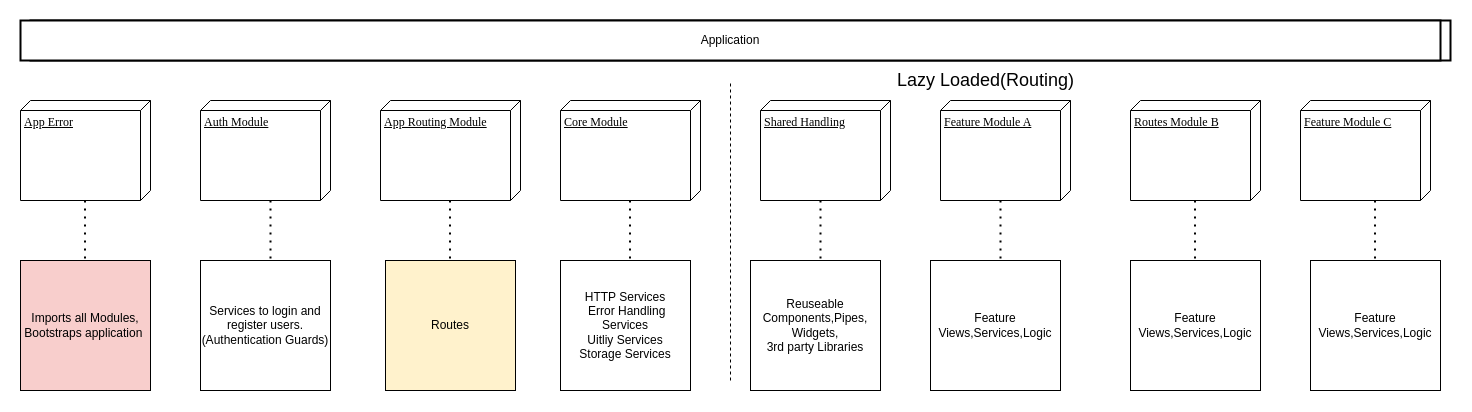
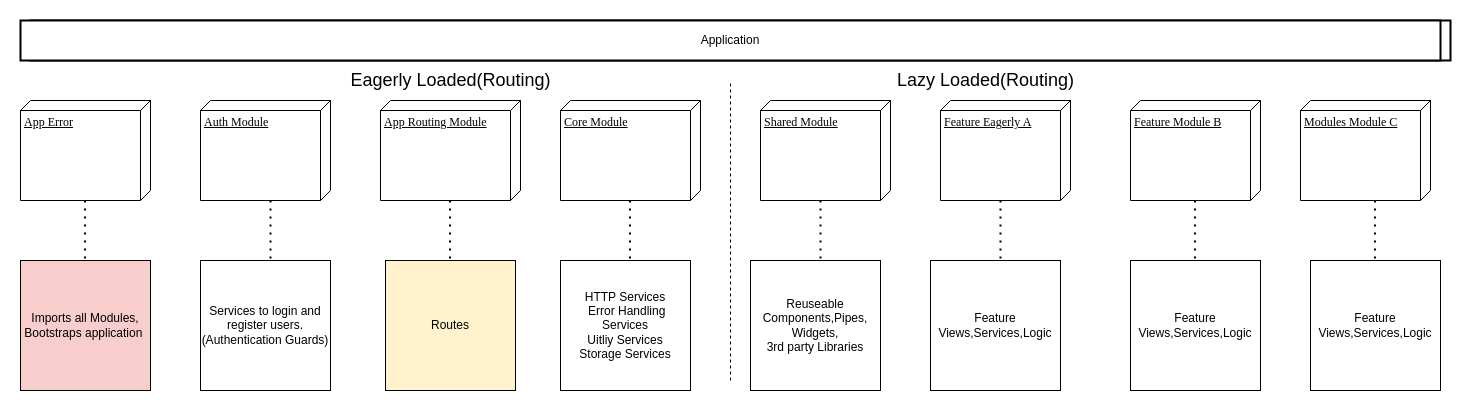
  <mxCell id="0" />
  <mxCell id="1" parent="0" />
  <mxCell id="2" value="App Error" parent="1" vertex="1" style="verticalAlign=top;align=left;spacingTop=8;spacingLeft=2;spacingRight=12;shape=cube;size=10;direction=south;fontStyle=4;html=1;rounded=0;shadow=0;comic=0;labelBackgroundColor=none;strokeWidth=1;fontFamily=Verdana;fontSize=12"><mxGeometry as="geometry" height="100" width="130" y="100" x="20" /></mxCell>
  <mxCell id="3" value="App Routing Module" parent="1" vertex="1" style="verticalAlign=top;align=left;spacingTop=8;spacingLeft=2;spacingRight=12;shape=cube;size=10;direction=south;fontStyle=4;html=1;rounded=0;shadow=0;comic=0;labelBackgroundColor=none;strokeWidth=1;fontFamily=Verdana;fontSize=12"><mxGeometry as="geometry" height="100" width="140" y="100" x="380" /></mxCell>
  <mxCell id="4" value="Core Module&lt;br&gt;" parent="1" vertex="1" style="verticalAlign=top;align=left;spacingTop=8;spacingLeft=2;spacingRight=12;shape=cube;size=10;direction=south;fontStyle=4;html=1;rounded=0;shadow=0;comic=0;labelBackgroundColor=none;strokeWidth=1;fontFamily=Verdana;fontSize=12"><mxGeometry as="geometry" height="100" width="140" y="100" x="560" /></mxCell>
  <mxCell id="5" value="Application" parent="1" vertex="1" style="rounded=0;whiteSpace=wrap;html=1;strokeWidth=2;"><mxGeometry as="geometry" height="40" width="1420" y="20" x="30" /></mxCell>
+ <mxCell id="6" value="&lt;font style=&quot;font-size: 18px&quot;&gt;Eagerly Loaded(Routing)&lt;/font&gt;" parent="1" vertex="1" style="text;html=1;align=center;verticalAlign=middle;resizable=0;points=[];autosize=1;strokeWidth=1;"><mxGeometry as="geometry" height="20" width="220" y="70" x="340" /></mxCell>
  <mxCell id="7" value="" parent="1" style="endArrow=none;dashed=1;html=1;" edge="1"><mxGeometry as="geometry" height="50" width="50" relative="1"><mxPoint as="sourcePoint" y="380" x="730" /><mxPoint as="targetPoint" y="80" x="730" /></mxGeometry></mxCell>
- <mxCell id="8" value="Shared Handling" parent="1" vertex="1" style="verticalAlign=top;align=left;spacingTop=8;spacingLeft=2;spacingRight=12;shape=cube;size=10;direction=south;fontStyle=4;html=1;rounded=0;shadow=0;comic=0;labelBackgroundColor=none;strokeWidth=1;fontFamily=Verdana;fontSize=12"><mxGeometry as="geometry" height="100" width="130" y="100" x="760" /></mxCell>
- <mxCell id="9" value="Feature Module A" parent="1" vertex="1" style="verticalAlign=top;align=left;spacingTop=8;spacingLeft=2;spacingRight=12;shape=cube;size=10;direction=south;fontStyle=4;html=1;rounded=0;shadow=0;comic=0;labelBackgroundColor=none;strokeWidth=1;fontFamily=Verdana;fontSize=12"><mxGeometry as="geometry" height="100" width="130" y="100" x="940" /></mxCell>
- <mxCell id="10" value="Routes Module B" parent="1" vertex="1" style="verticalAlign=top;align=left;spacingTop=8;spacingLeft=2;spacingRight=12;shape=cube;size=10;direction=south;fontStyle=4;html=1;rounded=0;shadow=0;comic=0;labelBackgroundColor=none;strokeWidth=1;fontFamily=Verdana;fontSize=12"><mxGeometry as="geometry" height="100" width="130" y="100" x="1130" /></mxCell>
- <mxCell id="11" value="Feature Module C" parent="1" vertex="1" style="verticalAlign=top;align=left;spacingTop=8;spacingLeft=2;spacingRight=12;shape=cube;size=10;direction=south;fontStyle=4;html=1;rounded=0;shadow=0;comic=0;labelBackgroundColor=none;strokeWidth=1;fontFamily=Verdana;fontSize=12"><mxGeometry as="geometry" height="100" width="130" y="100" x="1300" /></mxCell>
+ <mxCell id="8" value="Shared Module" parent="1" vertex="1" style="verticalAlign=top;align=left;spacingTop=8;spacingLeft=2;spacingRight=12;shape=cube;size=10;direction=south;fontStyle=4;html=1;rounded=0;shadow=0;comic=0;labelBackgroundColor=none;strokeWidth=1;fontFamily=Verdana;fontSize=12"><mxGeometry as="geometry" height="100" width="130" y="100" x="760" /></mxCell>
+ <mxCell id="9" value="Feature Eagerly A" parent="1" vertex="1" style="verticalAlign=top;align=left;spacingTop=8;spacingLeft=2;spacingRight=12;shape=cube;size=10;direction=south;fontStyle=4;html=1;rounded=0;shadow=0;comic=0;labelBackgroundColor=none;strokeWidth=1;fontFamily=Verdana;fontSize=12"><mxGeometry as="geometry" height="100" width="130" y="100" x="940" /></mxCell>
+ <mxCell id="10" value="Feature Module B" parent="1" vertex="1" style="verticalAlign=top;align=left;spacingTop=8;spacingLeft=2;spacingRight=12;shape=cube;size=10;direction=south;fontStyle=4;html=1;rounded=0;shadow=0;comic=0;labelBackgroundColor=none;strokeWidth=1;fontFamily=Verdana;fontSize=12"><mxGeometry as="geometry" height="100" width="130" y="100" x="1130" /></mxCell>
+ <mxCell id="11" value="Modules Module C" parent="1" vertex="1" style="verticalAlign=top;align=left;spacingTop=8;spacingLeft=2;spacingRight=12;shape=cube;size=10;direction=south;fontStyle=4;html=1;rounded=0;shadow=0;comic=0;labelBackgroundColor=none;strokeWidth=1;fontFamily=Verdana;fontSize=12"><mxGeometry as="geometry" height="100" width="130" y="100" x="1300" /></mxCell>
  <mxCell id="12" value="&lt;font size=&quot;4&quot;&gt;Lazy Loaded(Routing)&lt;/font&gt;" parent="1" vertex="1" style="text;html=1;align=center;verticalAlign=middle;resizable=0;points=[];autosize=1;"><mxGeometry x="890" y="70" as="geometry" height="20" width="190" /></mxCell>
  <mxCell id="13" value="HTTP Services&lt;br&gt;&amp;nbsp;Error Handling Services&lt;br&gt;Uitliy Services&lt;br&gt;Storage Services" parent="1" vertex="1" style="whiteSpace=wrap;html=1;aspect=fixed;"><mxGeometry as="geometry" height="130" width="130" y="260" x="560" /></mxCell>
  <mxCell id="14" value="" parent="1" style="endArrow=none;dashed=1;html=1;dashPattern=1 3;strokeWidth=2;" edge="1"><mxGeometry as="geometry" height="50" width="50" relative="1"><mxPoint as="sourcePoint" y="200" x="629.5" /><mxPoint as="targetPoint" y="260" x="629.5" /><Array as="points"><mxPoint y="240" x="629.5" /></Array></mxGeometry></mxCell>
  <mxCell id="15" value="Auth Module" parent="1" vertex="1" style="verticalAlign=top;align=left;spacingTop=8;spacingLeft=2;spacingRight=12;shape=cube;size=10;direction=south;fontStyle=4;html=1;rounded=0;shadow=0;comic=0;labelBackgroundColor=none;strokeWidth=1;fontFamily=Verdana;fontSize=12"><mxGeometry as="geometry" height="100" width="130" y="100" x="200" /></mxCell>
  <mxCell id="16" value="" parent="1" style="endArrow=none;dashed=1;html=1;dashPattern=1 3;strokeWidth=2;" edge="1"><mxGeometry as="geometry" height="50" width="50" relative="1"><mxPoint as="sourcePoint" y="200" x="820" /><mxPoint as="targetPoint" y="260" x="820" /><Array as="points"><mxPoint y="240" x="820" /></Array></mxGeometry></mxCell>
  <mxCell id="17" value="Reuseable Components,Pipes,&lt;br&gt;Widgets,&lt;br&gt;3rd party Libraries" parent="1" vertex="1" style="whiteSpace=wrap;html=1;aspect=fixed;"><mxGeometry as="geometry" height="130" width="130" y="260" x="750" /></mxCell>
  <mxCell id="18" value="" parent="1" style="endArrow=none;dashed=1;html=1;dashPattern=1 3;strokeWidth=2;" edge="1"><mxGeometry as="geometry" height="50" width="50" relative="1"><mxPoint as="sourcePoint" y="200" x="1000" /><mxPoint as="targetPoint" y="260" x="1000" /><Array as="points"><mxPoint y="240" x="1000" /></Array></mxGeometry></mxCell>
  <mxCell id="19" value="Feature Views,Services,Logic" parent="1" vertex="1" style="whiteSpace=wrap;html=1;aspect=fixed;"><mxGeometry as="geometry" height="130" width="130" y="260" x="930" /></mxCell>
  <mxCell id="20" value="Feature Views,Services,Logic" parent="1" vertex="1" style="whiteSpace=wrap;html=1;aspect=fixed;"><mxGeometry as="geometry" height="130" width="130" y="260" x="1130" /></mxCell>
  <mxCell id="21" value="" parent="1" style="endArrow=none;dashed=1;html=1;dashPattern=1 3;strokeWidth=2;" edge="1"><mxGeometry as="geometry" height="50" width="50" relative="1"><mxPoint as="sourcePoint" y="200" x="1194.5" /><mxPoint as="targetPoint" y="260" x="1194.5" /><Array as="points"><mxPoint y="240" x="1194.5" /></Array></mxGeometry></mxCell>
  <mxCell id="22" value="" parent="1" style="endArrow=none;dashed=1;html=1;dashPattern=1 3;strokeWidth=2;" edge="1"><mxGeometry as="geometry" height="50" width="50" relative="1"><mxPoint as="sourcePoint" y="200" x="449.5" /><mxPoint as="targetPoint" y="260" x="449.5" /><Array as="points"><mxPoint y="240" x="449.5" /></Array></mxGeometry></mxCell>
  <mxCell id="23" value="Routes" parent="1" vertex="1" style="whiteSpace=wrap;html=1;aspect=fixed;fillColor=#fff2cc;"><mxGeometry as="geometry" height="130" width="130" y="260" x="385" /></mxCell>
  <mxCell id="24" value="Feature Views,Services,Logic" parent="1" vertex="1" style="whiteSpace=wrap;html=1;aspect=fixed;"><mxGeometry as="geometry" height="130" width="130" y="260" x="1310" /></mxCell>
  <mxCell id="25" value="" parent="1" style="endArrow=none;dashed=1;html=1;dashPattern=1 3;strokeWidth=2;" edge="1"><mxGeometry as="geometry" height="50" width="50" relative="1"><mxPoint as="sourcePoint" y="200" x="1374.5" /><mxPoint as="targetPoint" y="260" x="1374.5" /><Array as="points"><mxPoint y="240" x="1374.5" /></Array></mxGeometry></mxCell>
  <mxCell id="26" value="Imports all Modules,&lt;br&gt;Bootstraps application&amp;nbsp;" parent="1" vertex="1" style="whiteSpace=wrap;html=1;aspect=fixed;fillColor=#f8cecc;"><mxGeometry as="geometry" height="130" width="130" y="260" x="20" /></mxCell>
  <mxCell id="27" value="" parent="1" style="endArrow=none;dashed=1;html=1;dashPattern=1 3;strokeWidth=2;" edge="1"><mxGeometry as="geometry" height="50" width="50" relative="1"><mxPoint as="sourcePoint" y="200" x="84.5" /><mxPoint as="targetPoint" y="260" x="84.5" /><Array as="points"><mxPoint y="240" x="84.5" /></Array></mxGeometry></mxCell>
  <mxCell id="28" value="Services to login and register users.(Authentication Guards)" parent="1" vertex="1" style="whiteSpace=wrap;html=1;aspect=fixed;"><mxGeometry as="geometry" height="130" width="130" y="260" x="200" /></mxCell>
  <mxCell id="29" value="" parent="1" style="endArrow=none;dashed=1;html=1;dashPattern=1 3;strokeWidth=2;" edge="1"><mxGeometry as="geometry" height="50" width="50" relative="1"><mxPoint as="sourcePoint" y="200" x="270" /><mxPoint as="targetPoint" y="260" x="270" /><Array as="points"><mxPoint y="240" x="270" /></Array></mxGeometry></mxCell>
  <mxCell id="30" value="Application" parent="1" vertex="1" style="rounded=0;whiteSpace=wrap;html=1;strokeWidth=2;"><mxGeometry as="geometry" height="40" width="1420" y="20" x="20" /></mxCell>
